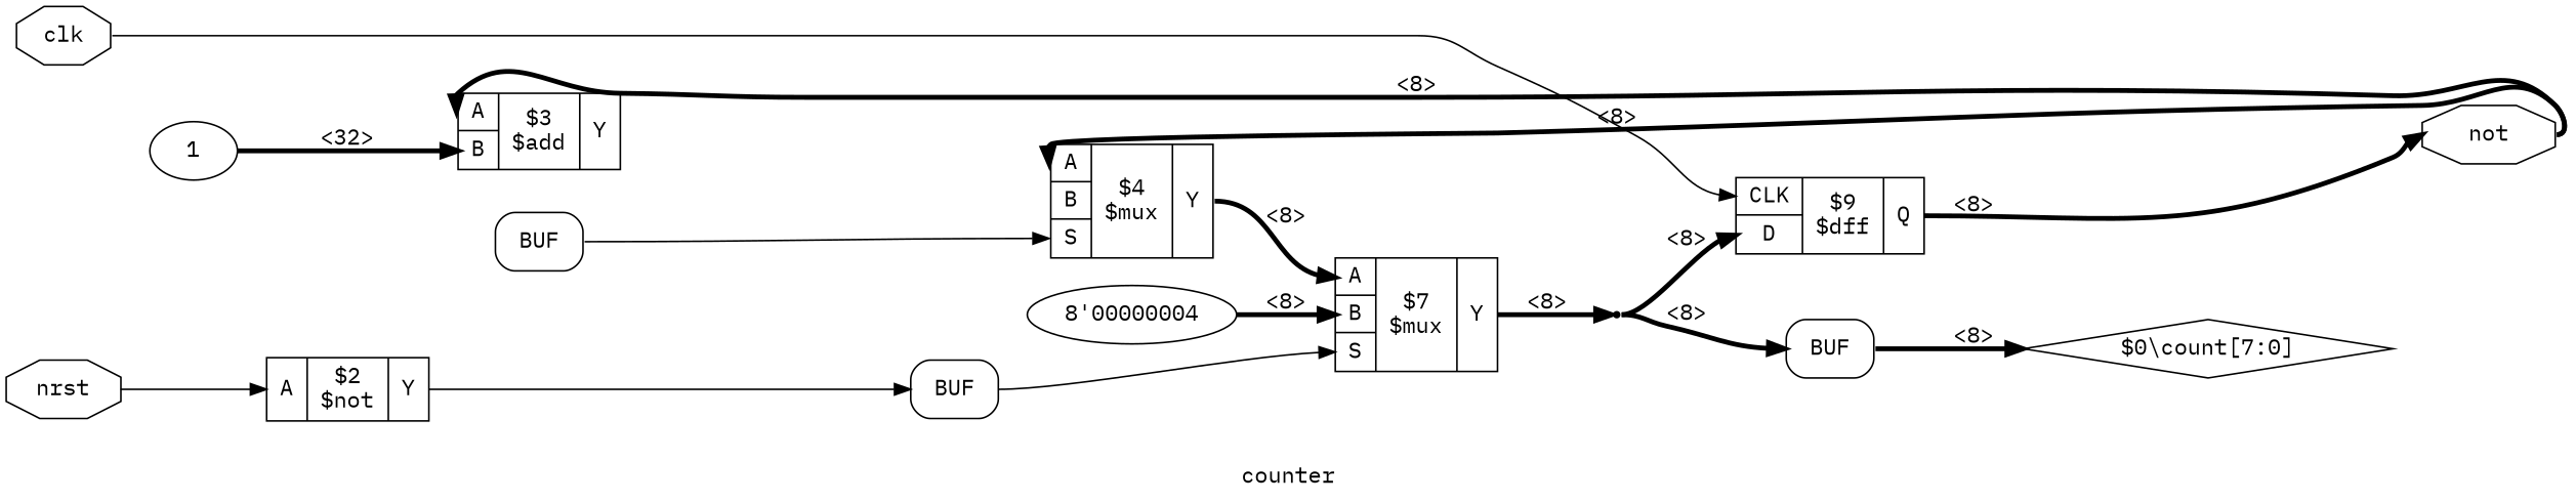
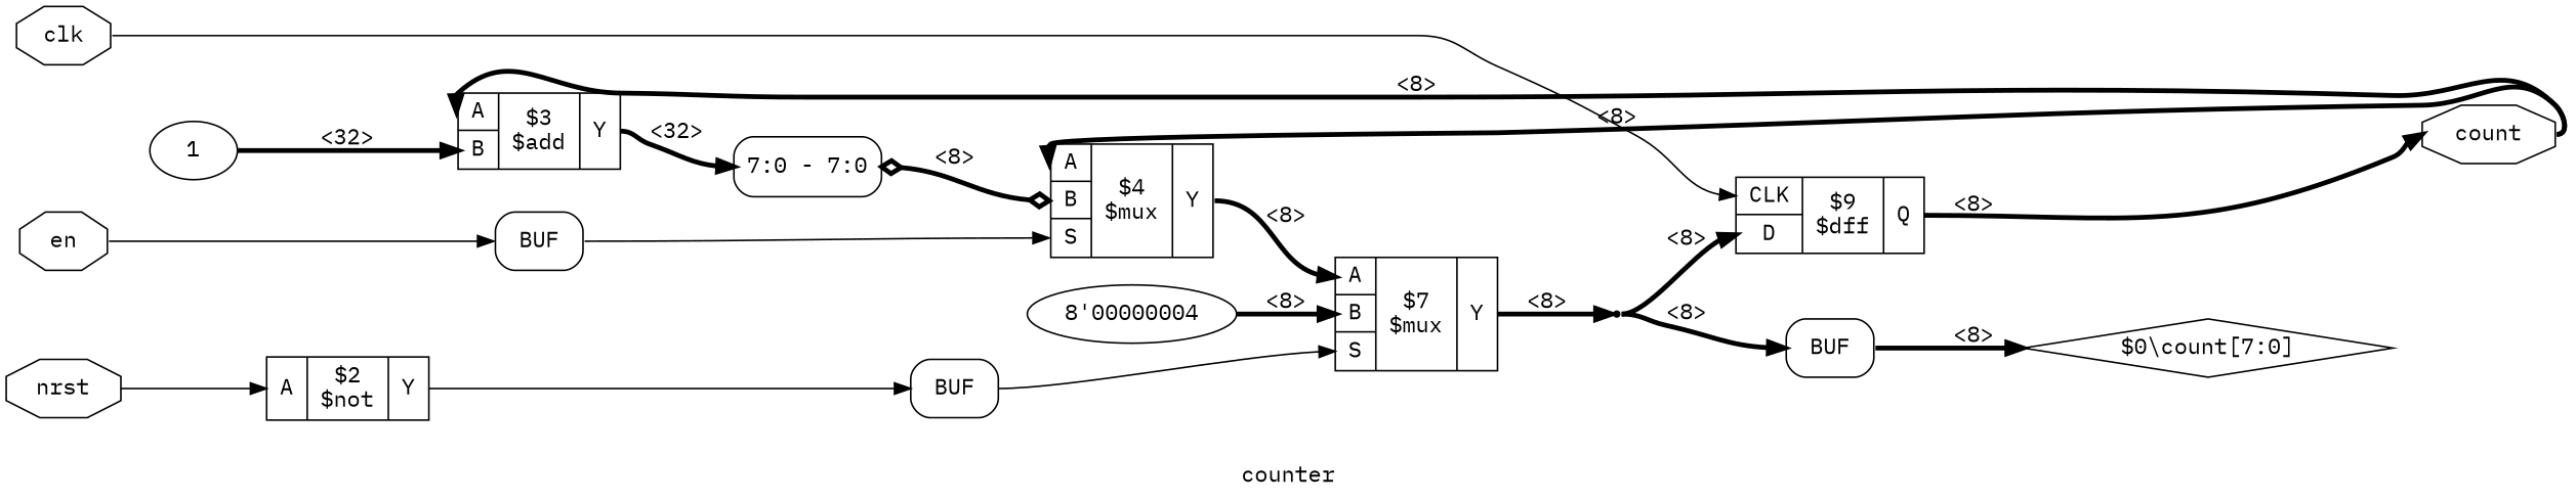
  digraph {
    fontname="IBM Plex Mono"
    label=counter
    rankdir=LR
    remincross=true
    node [fontname="IBM Plex Mono" shape=record]
    edge [color=black fontname="IBM Plex Mono" headport="p16:w" tailport=e style="setlinewidth(3)"]
+   n9 [color=black fontcolor=black label=en shape=octagon]
    n10 [color=black fontcolor=black label=nrst shape=octagon]
    n11 [color=black fontcolor=black label=clk shape=octagon]
-   n8 [color=black fontcolor=black label=not shape=octagon]
+   n8 [color=black fontcolor=black label=count shape=octagon]
    x3 [label=BUF shape=box style=rounded]
    c23 [label="{{<p16> A}|$2\n$not|{<p19> Y}}"]
    c15 [label="{{<p12> CLK|<p13> D}|$9\n$dff|{<p14> Q}}"]
    c21 [label="{{<p16> A|<p17> B|<p18> S}|$4\n$mux|{<p19> Y}}"]
    c22 [label="{{<p16> A|<p17> B}|$3\n$add|{<p19> Y}}"]
    c20 [label="{{<p16> A|<p17> B|<p18> S}|$7\n$mux|{<p19> Y}}"]
+   x1 [label="<s0> 7:0 - 7:0 " style=rounded]
    x4 [label=BUF shape=box style=rounded]
    v0 [label="8'00000004" shape=""]
    n1 [shape=point]
    x5 [label=BUF shape=box style=rounded]
    v2 [label=1 shape=""]
    n7 [label="$0\\count[7:0]" shape=diamond]
    subgraph sub_1 {
      rank=source
+     n9
      n10
      n11
    }
    subgraph sub_2 {
      rank=sink
      n8
    }
+   n9 -> x3 [headport="w:w" style=""]
    n10 -> c23 [style=""]
    n11 -> c15 [headport="p12:w" style=""]
    n8 -> c21 [label="<8>"]
    n8 -> c22 [label="<8>"]
    x3 -> c21 [headport="p18:w" tailport="e:e" style=""]
    c23 -> x4 [headport="w:w" tailport="p19:e" style=""]
    c15 -> n8 [headport=w label="<8>" tailport="p14:e"]
    c21 -> c20 [label="<8>" tailport="p19:e"]
+   c22 -> x1 [headport="s0:w" label="<32>" tailport="p19:e"]
    c20 -> n1 [headport=w label="<8>" tailport="p19:e"]
+   x1 -> c21 [arrowhead=odiamond arrowtail=odiamond dir=both headport="p17:w" label="<8>"]
    x4 -> c20 [headport="p18:w" tailport="e:e" style=""]
    v0 -> c20 [headport="p17:w" label="<8>"]
    n1 -> c15 [headport="p13:w" label="<8>"]
    n1 -> x5 [headport="w:w" label="<8>"]
    x5 -> n7 [headport=w label="<8>" tailport="e:e"]
    v2 -> c22 [headport="p17:w" label="<32>"]
  }
